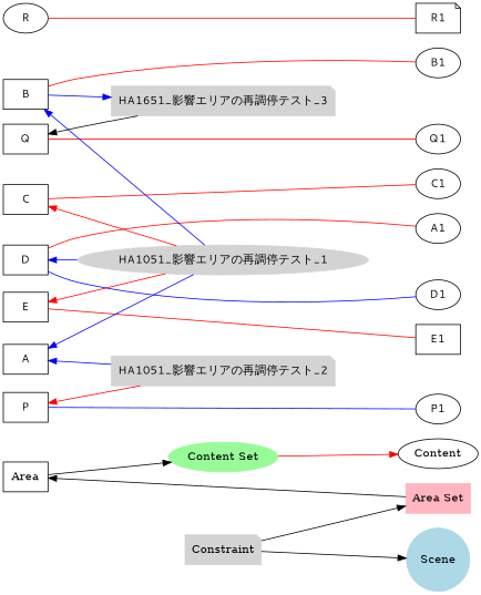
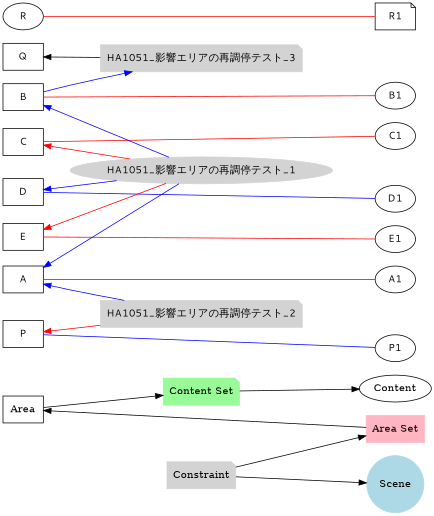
  digraph {
    clusterrank=global
    rankdir=LR
    node [shape=ellipse fontname="Meiryo UI"]
    edge [color=red]
    Area [shape=box fontname=""]
    n2 [label=A shape=box]
    n3 [label=B shape=box]
    n4 [label=C shape=box]
    n5 [label=D shape=box]
    n6 [label=E shape=box]
    n7 [label=P shape=box]
    n8 [label=Q shape=box]
    n9 [label=R]
    Content [fontname=""]
    n11 [label=A1]
    n12 [label=B1]
    n13 [label=C1]
    n14 [label=D1]
-   n15 [label=E1 shape=box]
+   n15 [label=E1]
    n16 [label=P1]
-   n17 [label=Q1]
    n18 [label=R1 shape=note]
    Constraint [color=lightgrey shape=note style=filled fontname=""]
    n20 [color=lightgrey label="HA1051_影響エリアの再調停テスト_1" style=filled]
    n21 [color=lightgrey label="HA1051_影響エリアの再調停テスト_2" shape=note style=filled]
-   n22 [color=lightgrey label="HA1651_影響エリアの再調停テスト_3" shape=note style=filled]
+   n22 [color=lightgrey label="HA1051_影響エリアの再調停テスト_3" shape=note style=filled]
    "Area Set" [color=lightpink shape=box style=filled fontname=""]
-   "Content Set" [color=palegreen style=filled fontname=""]
+   "Content Set" [color=palegreen shape=note style=filled fontname=""]
    Scene [color=lightblue shape=circle style=filled fontname=""]
    subgraph sub_1 {
      rank=same
      Area
      n2
      n3
      n4
      n5
      n6
      n7
      n8
      n9
    }
    subgraph sub_2 {
      rank=same
      Content
      n11
      n12
      n13
      n14
      n15
      n16
-     n17
      n18
    }
    subgraph sub_3 {
      rank=same
      Constraint
      n20
      n21
      n22
    }
    subgraph sub_4 {
      rank=same
      Constraint
    }
    subgraph sub_5 {
      rank=same
      Constraint
    }
    subgraph sub_6 {
      "Area Set"
    }
    subgraph sub_7 {
      "Content Set"
    }
    subgraph sub_8 {
      rank=same
      Scene
    }
    Area -> "Content Set" [color=""]
-   n5 -> n11 [dir=none]
+   n2 -> n11 [dir=none]
    n3 -> n12 [dir=none]
    n3 -> n22 [color=blue]
    n4 -> n13 [dir=none]
    n5 -> n14 [color=blue dir=none]
    n6 -> n15 [dir=none]
    n7 -> n16 [color=blue dir=none]
-   n8 -> n17 [dir=none]
    n9 -> n18 [dir=none]
    Constraint -> "Area Set" [color=""]
    Constraint -> Scene [color=""]
    n20 -> n2 [color=blue]
    n20 -> n3 [color=blue]
    n20 -> n4
    n20 -> n5 [color=blue]
    n20 -> n6
    n21 -> n2 [color=blue]
    n21 -> n7
    n22 -> n8 [color=black]
    "Area Set" -> Area [color=""]
-   "Content Set" -> Content
+   "Content Set" -> Content [color=""]
  }
